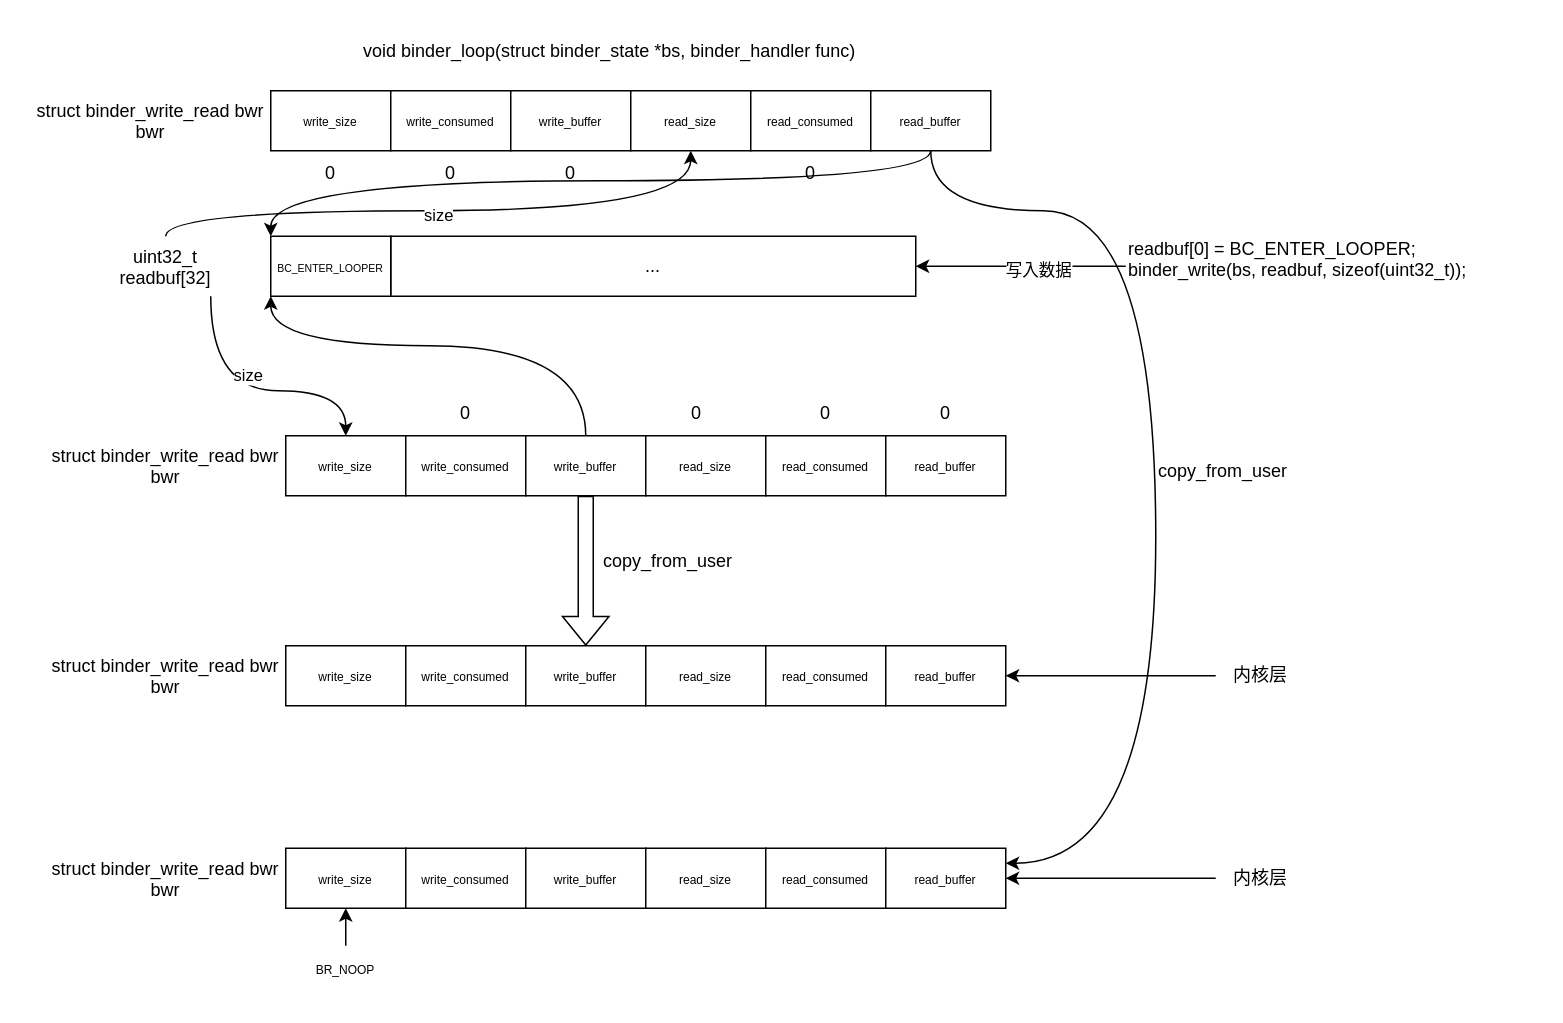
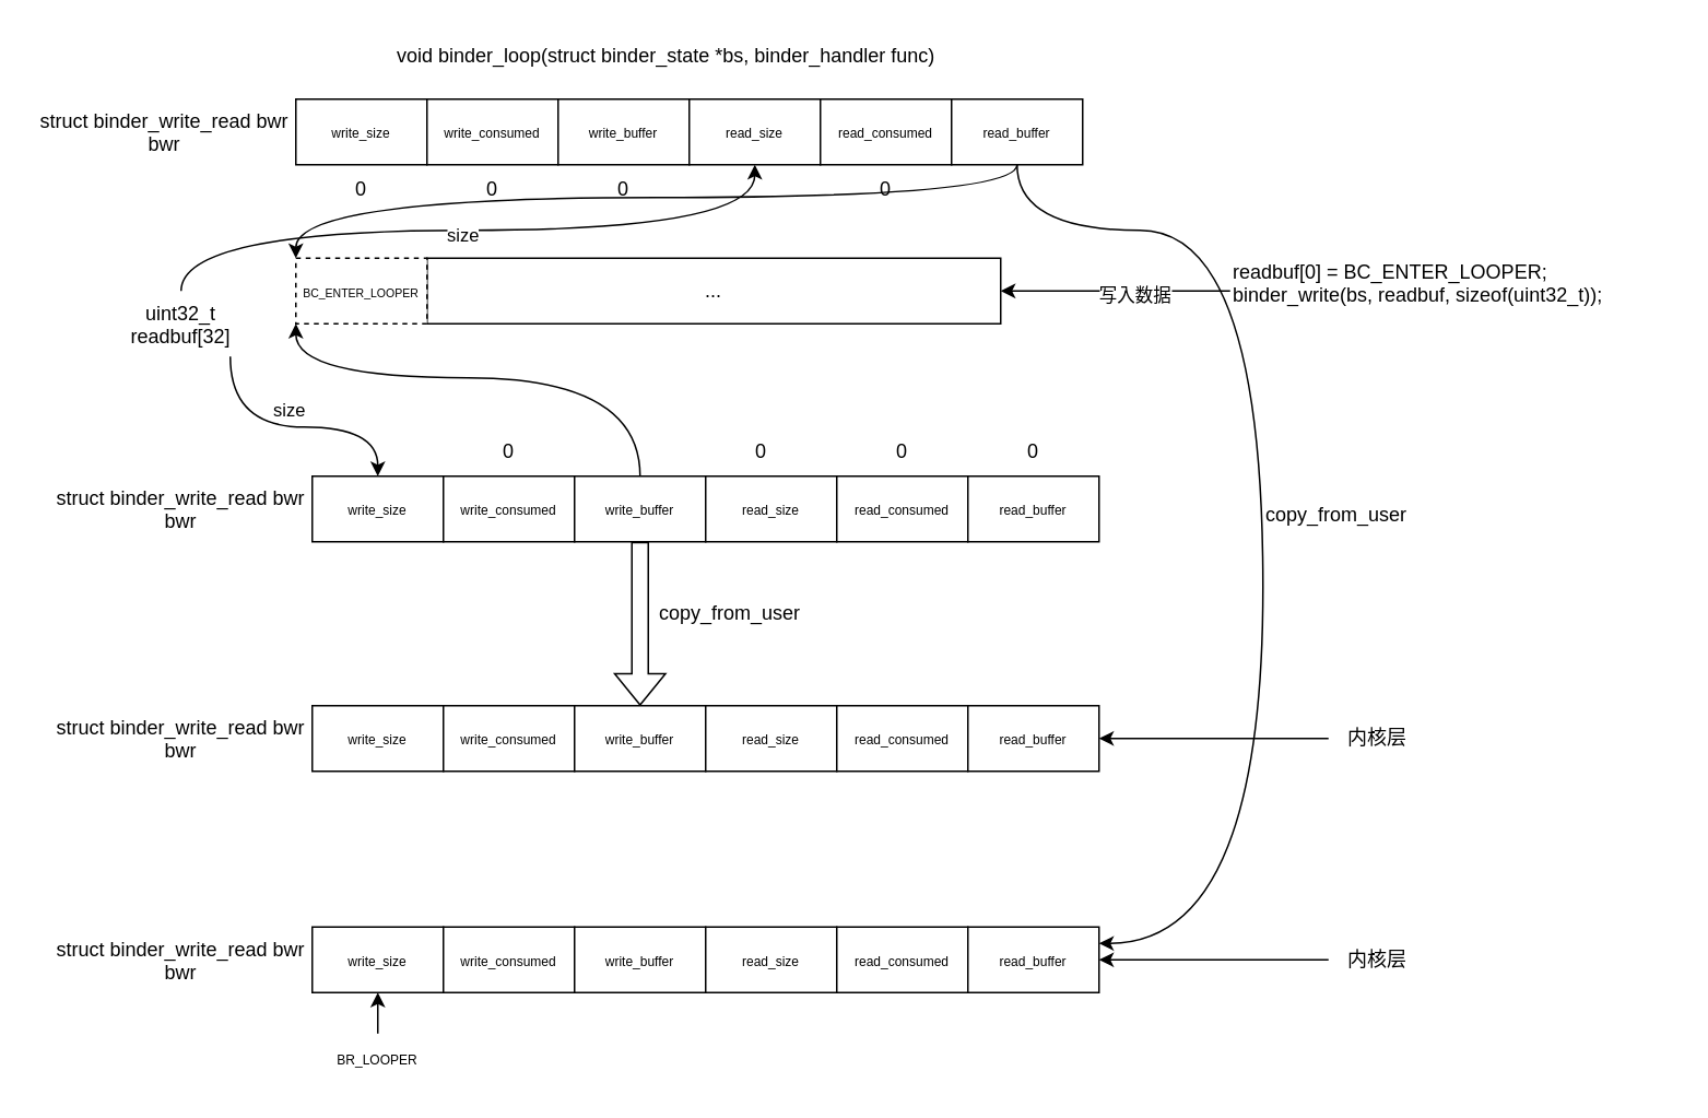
  <mxCell id="0" />
  <mxCell id="1" parent="0" />
  <mxCell id="2" value="void binder_loop(struct binder_state *bs, binder_handler func)" style="text;whiteSpace=wrap;" vertex="1" parent="1"><mxGeometry x="240" width="360" height="40" as="geometry" y="20" /></mxCell>
  <mxCell id="3" value="struct binder_write_read bwr bwr&#10;" style="text;whiteSpace=wrap;align=center;" vertex="1" parent="1"><mxGeometry y="60" width="160" height="40" as="geometry" x="20" /></mxCell>
  <mxCell id="4" value="&lt;font style=&quot;font-size: 8px;&quot;&gt;write_size&lt;/font&gt;" style="rounded=0;whiteSpace=wrap;html=1;" vertex="1" parent="1"><mxGeometry x="180" y="60" width="80" height="40" as="geometry" /></mxCell>
  <mxCell id="5" value="&lt;font style=&quot;font-size: 8px;&quot;&gt;write_consumed&lt;/font&gt;" style="rounded=0;whiteSpace=wrap;html=1;" vertex="1" parent="1"><mxGeometry x="260" y="60" width="80" height="40" as="geometry" /></mxCell>
  <mxCell id="6" value="&lt;font style=&quot;font-size: 8px;&quot;&gt;write_buffer&lt;/font&gt;" style="rounded=0;whiteSpace=wrap;html=1;" vertex="1" parent="1"><mxGeometry x="340" y="60" width="80" height="40" as="geometry" /></mxCell>
  <mxCell id="7" value="&lt;font style=&quot;font-size: 8px;&quot;&gt;read_size&lt;/font&gt;" style="rounded=0;whiteSpace=wrap;html=1;" vertex="1" parent="1"><mxGeometry x="420" y="60" width="80" height="40" as="geometry" /></mxCell>
  <mxCell id="8" value="&lt;font style=&quot;font-size: 8px;&quot;&gt;read_consumed&lt;/font&gt;" style="rounded=0;whiteSpace=wrap;html=1;" vertex="1" parent="1"><mxGeometry x="500" y="60" width="80" height="40" as="geometry" /></mxCell>
  <mxCell id="9" style="edgeStyle=orthogonalEdgeStyle;rounded=0;orthogonalLoop=1;jettySize=auto;html=1;entryX=0;entryY=0;entryDx=0;entryDy=0;curved=1;" edge="1" parent="1" source="11" target="18"><mxGeometry relative="1" as="geometry"><Array as="points"><mxPoint x="620" y="120" /><mxPoint x="180" y="120" /></Array></mxGeometry></mxCell>
  <mxCell id="10" style="edgeStyle=orthogonalEdgeStyle;rounded=0;orthogonalLoop=1;jettySize=auto;html=1;entryX=1;entryY=0.25;entryDx=0;entryDy=0;curved=1;" edge="1" parent="1" source="11" target="55"><mxGeometry relative="1" as="geometry"><Array as="points"><mxPoint x="620" y="140" /><mxPoint x="770" y="140" /><mxPoint x="770" y="575" /></Array></mxGeometry></mxCell>
  <mxCell id="11" value="&lt;font style=&quot;font-size: 8px;&quot;&gt;read_buffer&lt;/font&gt;" style="rounded=0;whiteSpace=wrap;html=1;" vertex="1" parent="1"><mxGeometry x="580" y="60" width="80" height="40" as="geometry" /></mxCell>
  <mxCell id="12" style="edgeStyle=orthogonalEdgeStyle;rounded=0;orthogonalLoop=1;jettySize=auto;html=1;entryX=0.5;entryY=0;entryDx=0;entryDy=0;curved=1;" edge="1" parent="1" source="16" target="26"><mxGeometry relative="1" as="geometry"><Array as="points"><mxPoint x="140" y="260" /><mxPoint x="230" y="260" /></Array></mxGeometry></mxCell>
  <mxCell id="13" value="size" style="edgeLabel;html=1;align=center;verticalAlign=middle;resizable=0;points=[];" vertex="1" connectable="0" parent="12"><mxGeometry x="-0.044" y="11" relative="1" as="geometry"><mxPoint as="offset" /></mxGeometry></mxCell>
  <mxCell id="14" style="edgeStyle=orthogonalEdgeStyle;rounded=0;orthogonalLoop=1;jettySize=auto;html=1;entryX=0.5;entryY=1;entryDx=0;entryDy=0;curved=1;" edge="1" parent="1" source="16" target="7"><mxGeometry relative="1" as="geometry"><Array as="points"><mxPoint x="110" y="140" /><mxPoint x="460" y="140" /></Array></mxGeometry></mxCell>
  <mxCell id="15" value="size" style="edgeLabel;html=1;align=center;verticalAlign=middle;resizable=0;points=[];" vertex="1" connectable="0" parent="14"><mxGeometry x="-0.025" y="-3" relative="1" as="geometry"><mxPoint y="-1" as="offset" /></mxGeometry></mxCell>
- <mxCell id="16" value="uint32_t&#10;readbuf[32]" style="text;whiteSpace=wrap;align=center;" vertex="1" parent="1"><mxGeometry x="70" y="157" width="80" height="40" as="geometry" /></mxCell>
+ <mxCell id="16" value="uint32_t&#10;readbuf[32]" style="text;whiteSpace=wrap;align=center;" vertex="1" parent="1"><mxGeometry x="70" y="177" width="80" height="40" as="geometry" /></mxCell>
  <mxCell id="17" value="..." style="rounded=0;whiteSpace=wrap;html=1;" vertex="1" parent="1"><mxGeometry x="260" y="157" width="350" height="40" as="geometry" /></mxCell>
- <mxCell id="18" value="&lt;font style=&quot;font-size: 7px;&quot;&gt;BC_ENTER_LOOPER&lt;/font&gt;" style="rounded=0;whiteSpace=wrap;html=1;" vertex="1" parent="1"><mxGeometry x="180" y="157" width="80" height="40" as="geometry" /></mxCell>
+ <mxCell id="18" value="&lt;font style=&quot;font-size: 7px;&quot;&gt;BC_ENTER_LOOPER&lt;/font&gt;" style="rounded=0;whiteSpace=wrap;html=1;dashed=1;" vertex="1" parent="1"><mxGeometry x="180" y="157" width="80" height="40" as="geometry" /></mxCell>
  <mxCell id="19" value="0" style="text;html=1;align=center;verticalAlign=middle;whiteSpace=wrap;rounded=0;" vertex="1" parent="1"><mxGeometry x="190" y="100" width="60" height="30" as="geometry" /></mxCell>
  <mxCell id="20" value="0" style="text;html=1;align=center;verticalAlign=middle;whiteSpace=wrap;rounded=0;" vertex="1" parent="1"><mxGeometry x="270" y="100" width="60" height="30" as="geometry" /></mxCell>
  <mxCell id="21" value="0" style="text;html=1;align=center;verticalAlign=middle;whiteSpace=wrap;rounded=0;" vertex="1" parent="1"><mxGeometry x="350" y="100" width="60" height="30" as="geometry" /></mxCell>
  <mxCell id="22" style="edgeStyle=orthogonalEdgeStyle;rounded=0;orthogonalLoop=1;jettySize=auto;html=1;" edge="1" parent="1"><mxGeometry relative="1" as="geometry"><mxPoint x="610" y="177" as="targetPoint" /><mxPoint x="750" y="177" as="sourcePoint" /></mxGeometry></mxCell>
  <mxCell id="23" value="写入数据" style="edgeLabel;html=1;align=center;verticalAlign=middle;resizable=0;points=[];" vertex="1" connectable="0" parent="22"><mxGeometry x="-0.152" y="2" relative="1" as="geometry"><mxPoint as="offset" /></mxGeometry></mxCell>
  <mxCell id="24" value="readbuf[0] = BC_ENTER_LOOPER;&#10;binder_write(bs, readbuf, sizeof(uint32_t));" style="text;whiteSpace=wrap;" vertex="1" parent="1"><mxGeometry x="750" y="152" width="270" height="50" as="geometry" /></mxCell>
  <mxCell id="25" value="struct binder_write_read bwr bwr&#10;" style="text;whiteSpace=wrap;align=center;" vertex="1" parent="1"><mxGeometry x="30" y="290" width="160" height="40" as="geometry" /></mxCell>
  <mxCell id="26" value="&lt;font style=&quot;font-size: 8px;&quot;&gt;write_size&lt;/font&gt;" style="rounded=0;whiteSpace=wrap;html=1;" vertex="1" parent="1"><mxGeometry x="190" y="290" width="80" height="40" as="geometry" /></mxCell>
  <mxCell id="27" value="&lt;font style=&quot;font-size: 8px;&quot;&gt;write_consumed&lt;/font&gt;" style="rounded=0;whiteSpace=wrap;html=1;" vertex="1" parent="1"><mxGeometry x="270" y="290" width="80" height="40" as="geometry" /></mxCell>
  <mxCell id="28" style="edgeStyle=orthogonalEdgeStyle;rounded=0;orthogonalLoop=1;jettySize=auto;html=1;entryX=0;entryY=1;entryDx=0;entryDy=0;curved=1;" edge="1" parent="1" source="30" target="18"><mxGeometry relative="1" as="geometry"><Array as="points"><mxPoint x="390" y="230" /><mxPoint x="180" y="230" /></Array></mxGeometry></mxCell>
  <mxCell id="29" style="edgeStyle=orthogonalEdgeStyle;rounded=0;orthogonalLoop=1;jettySize=auto;html=1;entryX=0.5;entryY=0;entryDx=0;entryDy=0;shape=flexArrow;" edge="1" parent="1" source="30" target="38"><mxGeometry relative="1" as="geometry" /></mxCell>
  <mxCell id="30" value="&lt;font style=&quot;font-size: 8px;&quot;&gt;write_buffer&lt;/font&gt;" style="rounded=0;whiteSpace=wrap;html=1;" vertex="1" parent="1"><mxGeometry x="350" y="290" width="80" height="40" as="geometry" /></mxCell>
  <mxCell id="31" value="&lt;font style=&quot;font-size: 8px;&quot;&gt;read_size&lt;/font&gt;" style="rounded=0;whiteSpace=wrap;html=1;" vertex="1" parent="1"><mxGeometry x="430" y="290" width="80" height="40" as="geometry" /></mxCell>
  <mxCell id="32" value="&lt;font style=&quot;font-size: 8px;&quot;&gt;read_consumed&lt;/font&gt;" style="rounded=0;whiteSpace=wrap;html=1;" vertex="1" parent="1"><mxGeometry x="510" y="290" width="80" height="40" as="geometry" /></mxCell>
  <mxCell id="33" value="&lt;font style=&quot;font-size: 8px;&quot;&gt;read_buffer&lt;/font&gt;" style="rounded=0;whiteSpace=wrap;html=1;" vertex="1" parent="1"><mxGeometry x="590" y="290" width="80" height="40" as="geometry" /></mxCell>
  <mxCell id="34" value="0" style="text;html=1;align=center;verticalAlign=middle;whiteSpace=wrap;rounded=0;" vertex="1" parent="1"><mxGeometry x="280" y="260" width="60" height="30" as="geometry" /></mxCell>
  <mxCell id="35" value="struct binder_write_read bwr bwr&#10;" style="text;whiteSpace=wrap;align=center;" vertex="1" parent="1"><mxGeometry x="30" y="430" width="160" height="40" as="geometry" /></mxCell>
  <mxCell id="36" value="&lt;font style=&quot;font-size: 8px;&quot;&gt;write_size&lt;/font&gt;" style="rounded=0;whiteSpace=wrap;html=1;" vertex="1" parent="1"><mxGeometry x="190" y="430" width="80" height="40" as="geometry" /></mxCell>
  <mxCell id="37" value="&lt;font style=&quot;font-size: 8px;&quot;&gt;write_consumed&lt;/font&gt;" style="rounded=0;whiteSpace=wrap;html=1;" vertex="1" parent="1"><mxGeometry x="270" y="430" width="80" height="40" as="geometry" /></mxCell>
  <mxCell id="38" value="&lt;font style=&quot;font-size: 8px;&quot;&gt;write_buffer&lt;/font&gt;" style="rounded=0;whiteSpace=wrap;html=1;" vertex="1" parent="1"><mxGeometry x="350" y="430" width="80" height="40" as="geometry" /></mxCell>
  <mxCell id="39" value="&lt;font style=&quot;font-size: 8px;&quot;&gt;read_size&lt;/font&gt;" style="rounded=0;whiteSpace=wrap;html=1;" vertex="1" parent="1"><mxGeometry x="430" y="430" width="80" height="40" as="geometry" /></mxCell>
  <mxCell id="40" value="&lt;font style=&quot;font-size: 8px;&quot;&gt;read_consumed&lt;/font&gt;" style="rounded=0;whiteSpace=wrap;html=1;" vertex="1" parent="1"><mxGeometry x="510" y="430" width="80" height="40" as="geometry" /></mxCell>
  <mxCell id="41" value="&lt;font style=&quot;font-size: 8px;&quot;&gt;read_buffer&lt;/font&gt;" style="rounded=0;whiteSpace=wrap;html=1;" vertex="1" parent="1"><mxGeometry x="590" y="430" width="80" height="40" as="geometry" /></mxCell>
  <mxCell id="42" value="copy_from_user" style="text;whiteSpace=wrap;" vertex="1" parent="1"><mxGeometry x="400" y="360" width="110" height="30" as="geometry" /></mxCell>
  <mxCell id="43" value="0" style="text;html=1;align=center;verticalAlign=middle;whiteSpace=wrap;rounded=0;" vertex="1" parent="1"><mxGeometry x="434" y="260" width="60" height="30" as="geometry" /></mxCell>
  <mxCell id="44" value="0" style="text;html=1;align=center;verticalAlign=middle;whiteSpace=wrap;rounded=0;" vertex="1" parent="1"><mxGeometry x="520" y="260" width="60" height="30" as="geometry" /></mxCell>
  <mxCell id="45" value="0" style="text;html=1;align=center;verticalAlign=middle;whiteSpace=wrap;rounded=0;" vertex="1" parent="1"><mxGeometry x="600" y="260" width="60" height="30" as="geometry" /></mxCell>
  <mxCell id="46" style="edgeStyle=orthogonalEdgeStyle;rounded=0;orthogonalLoop=1;jettySize=auto;html=1;entryX=1;entryY=0.5;entryDx=0;entryDy=0;" edge="1" parent="1" source="47" target="41"><mxGeometry relative="1" as="geometry" /></mxCell>
  <mxCell id="47" value="内核层" style="text;html=1;align=center;verticalAlign=middle;whiteSpace=wrap;rounded=0;" vertex="1" parent="1"><mxGeometry x="810" y="435" width="60" height="30" as="geometry" /></mxCell>
  <mxCell id="48" value="0" style="text;html=1;align=center;verticalAlign=middle;whiteSpace=wrap;rounded=0;" vertex="1" parent="1"><mxGeometry x="510" y="100" width="60" height="30" as="geometry" /></mxCell>
  <mxCell id="49" value="struct binder_write_read bwr bwr&#10;" style="text;whiteSpace=wrap;align=center;" vertex="1" parent="1"><mxGeometry x="30" y="565" width="160" height="40" as="geometry" /></mxCell>
  <mxCell id="50" value="&lt;font style=&quot;font-size: 8px;&quot;&gt;write_size&lt;/font&gt;" style="rounded=0;whiteSpace=wrap;html=1;" vertex="1" parent="1"><mxGeometry x="190" y="565" width="80" height="40" as="geometry" /></mxCell>
  <mxCell id="51" value="&lt;font style=&quot;font-size: 8px;&quot;&gt;write_consumed&lt;/font&gt;" style="rounded=0;whiteSpace=wrap;html=1;" vertex="1" parent="1"><mxGeometry x="270" y="565" width="80" height="40" as="geometry" /></mxCell>
  <mxCell id="52" value="&lt;font style=&quot;font-size: 8px;&quot;&gt;write_buffer&lt;/font&gt;" style="rounded=0;whiteSpace=wrap;html=1;" vertex="1" parent="1"><mxGeometry x="350" y="565" width="80" height="40" as="geometry" /></mxCell>
  <mxCell id="53" value="&lt;font style=&quot;font-size: 8px;&quot;&gt;read_size&lt;/font&gt;" style="rounded=0;whiteSpace=wrap;html=1;" vertex="1" parent="1"><mxGeometry x="430" y="565" width="80" height="40" as="geometry" /></mxCell>
  <mxCell id="54" value="&lt;font style=&quot;font-size: 8px;&quot;&gt;read_consumed&lt;/font&gt;" style="rounded=0;whiteSpace=wrap;html=1;" vertex="1" parent="1"><mxGeometry x="510" y="565" width="80" height="40" as="geometry" /></mxCell>
  <mxCell id="55" value="&lt;font style=&quot;font-size: 8px;&quot;&gt;read_buffer&lt;/font&gt;" style="rounded=0;whiteSpace=wrap;html=1;" vertex="1" parent="1"><mxGeometry x="590" y="565" width="80" height="40" as="geometry" /></mxCell>
  <mxCell id="56" style="edgeStyle=orthogonalEdgeStyle;rounded=0;orthogonalLoop=1;jettySize=auto;html=1;entryX=1;entryY=0.5;entryDx=0;entryDy=0;" edge="1" parent="1" source="57"><mxGeometry relative="1" as="geometry"><mxPoint x="670" y="585" as="targetPoint" /></mxGeometry></mxCell>
  <mxCell id="57" value="内核层" style="text;html=1;align=center;verticalAlign=middle;whiteSpace=wrap;rounded=0;" vertex="1" parent="1"><mxGeometry x="810" y="570" width="60" height="30" as="geometry" /></mxCell>
  <mxCell id="58" value="copy_from_user" style="text;whiteSpace=wrap;" vertex="1" parent="1"><mxGeometry x="770" y="300" width="110" height="30" as="geometry" /></mxCell>
  <mxCell id="59" style="edgeStyle=orthogonalEdgeStyle;rounded=0;orthogonalLoop=1;jettySize=auto;html=1;entryX=0.5;entryY=1;entryDx=0;entryDy=0;" edge="1" parent="1" source="60" target="50"><mxGeometry relative="1" as="geometry" /></mxCell>
- <mxCell id="60" value="&lt;font style=&quot;font-size: 8px;&quot;&gt;BR_NOOP&lt;/font&gt;" style="text;html=1;align=center;verticalAlign=middle;whiteSpace=wrap;rounded=0;" vertex="1" parent="1"><mxGeometry x="200" y="630" width="60" height="30" as="geometry" /></mxCell>
+ <mxCell id="60" value="&lt;font style=&quot;font-size: 8px;&quot;&gt;BR_LOOPER&lt;/font&gt;" style="text;html=1;align=center;verticalAlign=middle;whiteSpace=wrap;rounded=0;" vertex="1" parent="1"><mxGeometry x="200" y="630" width="60" height="30" as="geometry" /></mxCell>
